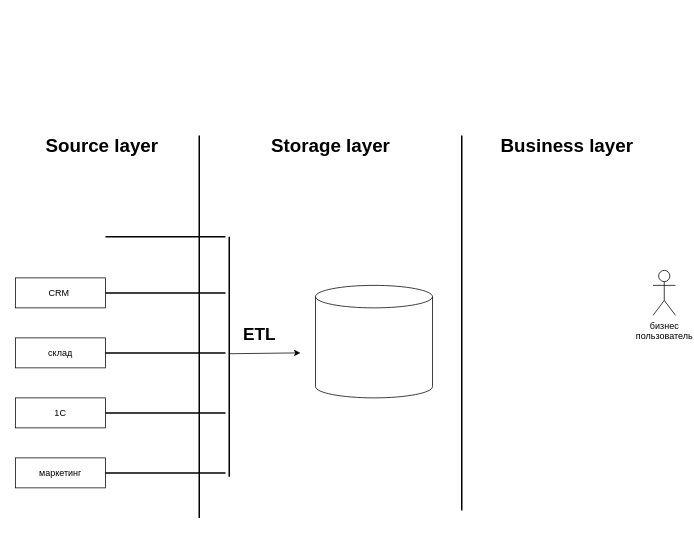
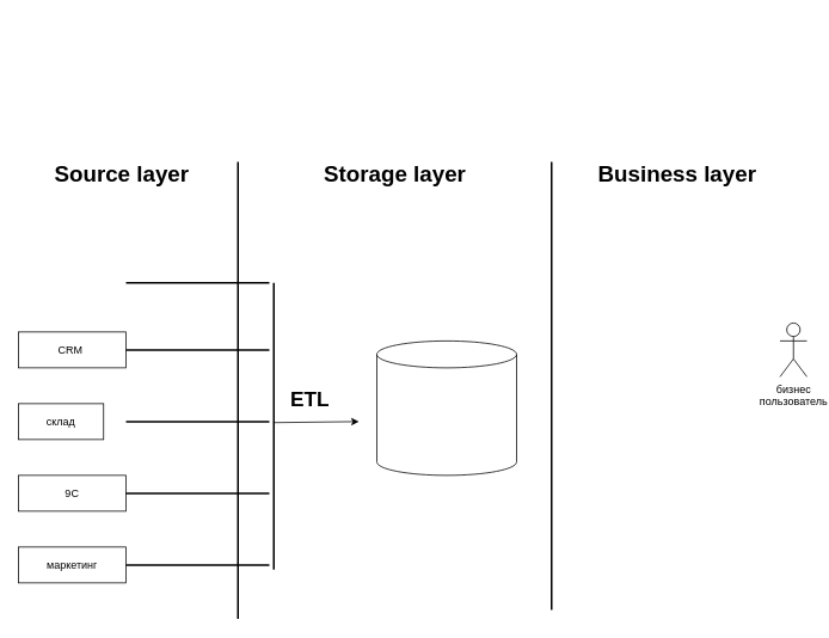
  <mxCell id="0" />
  <mxCell id="1" parent="0" />
  <mxCell id="2" value="" style="shape=cylinder3;whiteSpace=wrap;html=1;boundedLbl=1;backgroundOutline=1;size=15;" vertex="1" parent="1"><mxGeometry x="420" y="380" width="156" height="150" as="geometry" /></mxCell>
  <mxCell id="3" value="бизнес&lt;div&gt;пользователь&lt;/div&gt;&lt;div&gt;&lt;br&gt;&lt;/div&gt;" style="shape=umlActor;verticalLabelPosition=bottom;verticalAlign=top;html=1;outlineConnect=0;" vertex="1" parent="1"><mxGeometry x="870" y="360" width="30" height="60" as="geometry" /></mxCell>
  <mxCell id="4" value="CRM&amp;nbsp;" style="rounded=0;whiteSpace=wrap;html=1;" vertex="1" parent="1"><mxGeometry x="20" y="370" width="120" height="40" as="geometry" /></mxCell>
- <mxCell id="5" value="склад" style="rounded=0;whiteSpace=wrap;html=1;" vertex="1" parent="1"><mxGeometry x="20" y="450" width="120" height="40" as="geometry" /></mxCell>
- <mxCell id="6" value="1C" style="rounded=0;whiteSpace=wrap;html=1;" vertex="1" parent="1"><mxGeometry x="20" y="530" width="120" height="40" as="geometry" /></mxCell>
+ <mxCell id="5" value="склад" style="rounded=0;whiteSpace=wrap;html=1;" vertex="1" parent="1"><mxGeometry x="20" y="450" width="95" height="40" as="geometry" /></mxCell>
+ <mxCell id="6" value="9C" style="rounded=0;whiteSpace=wrap;html=1;" vertex="1" parent="1"><mxGeometry x="20" y="530" width="120" height="40" as="geometry" /></mxCell>
  <mxCell id="7" value="" style="line;strokeWidth=2;direction=south;html=1;" vertex="1" parent="1"><mxGeometry x="260" y="180" width="10" height="510" as="geometry" /></mxCell>
  <mxCell id="8" value="" style="line;strokeWidth=2;direction=south;html=1;" vertex="1" parent="1"><mxGeometry x="610" y="180" width="10" height="500" as="geometry" /></mxCell>
  <mxCell id="9" value="&lt;b&gt;&lt;font style=&quot;font-size: 25px;&quot;&gt;Source layer&lt;/font&gt;&lt;/b&gt;" style="text;html=1;align=center;verticalAlign=middle;resizable=0;points=[];autosize=1;strokeColor=none;fillColor=none;" vertex="1" parent="1"><mxGeometry x="50" y="173" width="170" height="40" as="geometry" /></mxCell>
  <mxCell id="10" value="&lt;font style=&quot;font-size: 25px;&quot;&gt;&lt;b&gt;Storage layer&lt;/b&gt;&lt;/font&gt;" style="text;html=1;align=center;verticalAlign=middle;resizable=0;points=[];autosize=1;strokeColor=none;fillColor=none;" vertex="1" parent="1"><mxGeometry x="350" y="173" width="180" height="40" as="geometry" /></mxCell>
  <mxCell id="11" value="&lt;b&gt;&lt;font style=&quot;font-size: 25px;&quot;&gt;Business layer&lt;/font&gt;&lt;/b&gt;" style="text;html=1;align=center;verticalAlign=middle;resizable=0;points=[];autosize=1;strokeColor=none;fillColor=none;" vertex="1" parent="1"><mxGeometry x="655" y="173" width="200" height="40" as="geometry" /></mxCell>
  <mxCell id="12" value="маркетинг" style="rounded=0;whiteSpace=wrap;html=1;" vertex="1" parent="1"><mxGeometry x="20" y="610" width="120" height="40" as="geometry" /></mxCell>
  <mxCell id="13" value="" style="line;strokeWidth=2;html=1;" vertex="1" parent="1"><mxGeometry x="140" y="20" width="160" height="590" as="geometry" /></mxCell>
  <mxCell id="14" value="" style="line;strokeWidth=2;html=1;" vertex="1" parent="1"><mxGeometry x="140" y="385" width="160" height="10" as="geometry" /></mxCell>
  <mxCell id="15" value="" style="line;strokeWidth=2;html=1;" vertex="1" parent="1"><mxGeometry x="140" y="465" width="160" height="10" as="geometry" /></mxCell>
  <mxCell id="16" value="" style="line;strokeWidth=2;html=1;" vertex="1" parent="1"><mxGeometry x="140" y="545" width="160" height="10" as="geometry" /></mxCell>
  <mxCell id="17" value="" style="line;strokeWidth=2;html=1;" vertex="1" parent="1"><mxGeometry x="140" y="625" width="160" height="10" as="geometry" /></mxCell>
  <mxCell id="18" value="" style="line;strokeWidth=2;direction=south;html=1;" vertex="1" parent="1"><mxGeometry x="300" y="315" width="10" height="320" as="geometry" /></mxCell>
  <mxCell id="19" value="" style="endArrow=classic;html=1;rounded=0;exitX=0.488;exitY=0.56;exitDx=0;exitDy=0;exitPerimeter=0;" edge="1" parent="1" source="18"><mxGeometry width="50" height="50" relative="1" as="geometry"><mxPoint x="380" y="420" as="sourcePoint" /><mxPoint x="400" y="470" as="targetPoint" /></mxGeometry></mxCell>
  <mxCell id="20" value="&lt;b&gt;&lt;font style=&quot;font-size: 23px;&quot;&gt;ETL&lt;/font&gt;&lt;/b&gt;" style="text;html=1;align=center;verticalAlign=middle;resizable=0;points=[];autosize=1;strokeColor=none;fillColor=none;" vertex="1" parent="1"><mxGeometry x="310" y="425" width="70" height="40" as="geometry" /></mxCell>
